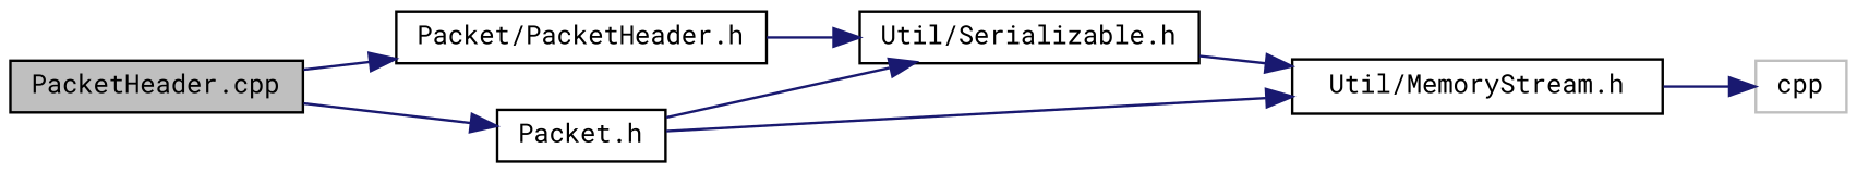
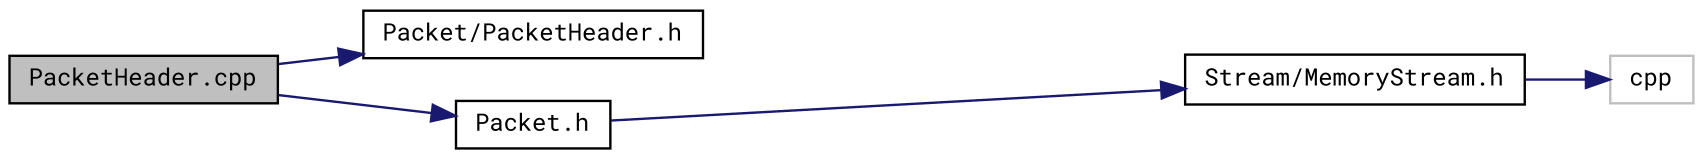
  digraph {
    fontname="Roboto Mono"
    rankdir=LR
    node [color=black fillcolor=white fontname="Roboto Mono" fontsize=10 shape=record style=filled]
    edge [color=midnightblue fontname="Roboto Mono" fontsize=10 labelfontname=Helvetica labelfontsize=10 style=solid]
    n1 [fillcolor=grey75 fontcolor=black height=0.2 label="PacketHeader.cpp" width=0.4]
    n2 [height=0.2 label="Packet/PacketHeader.h" width=0.4]
    n3 [height=0.2 label="Packet.h" width=0.4]
-   n4 [height=0.2 label="Util/Serializable.h" width=0.4]
-   n5 [height=0.2 label="Util/MemoryStream.h" width=0.4]
+   n5 [height=0.2 label="Stream/MemoryStream.h" width=0.4]
    n6 [color=grey75 height=0.2 label=cpp width=0.4]
    n1 -> n2
    n1 -> n3
-   n2 -> n4
-   n3 -> n4
    n3 -> n5
-   n4 -> n5
    n5 -> n6
  }
